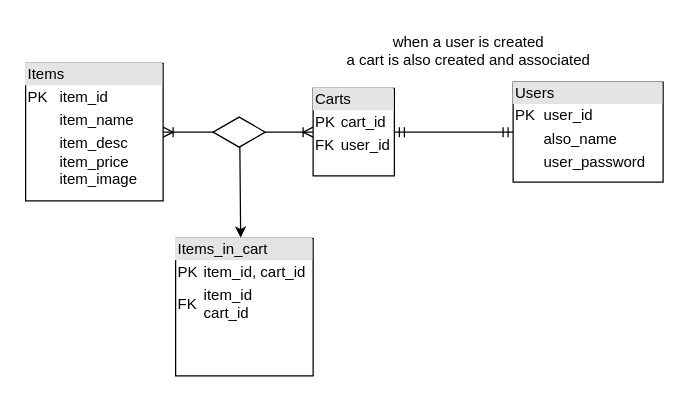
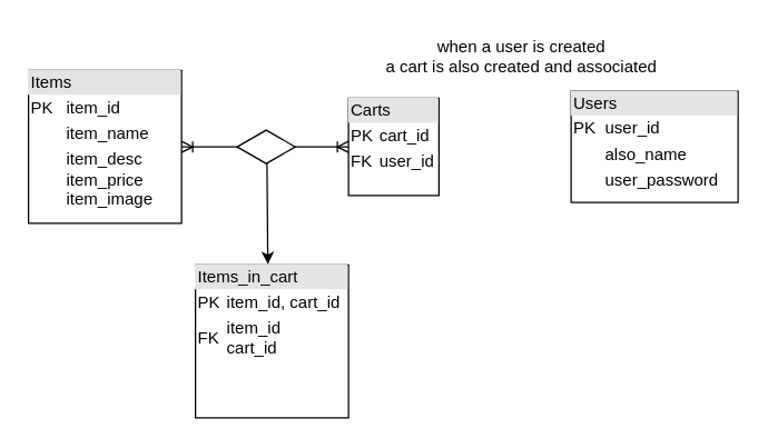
  <mxCell id="0" />
  <mxCell id="1" parent="0" />
  <mxCell id="2" value="&lt;div style=&quot;box-sizing:border-box;width:100%;background:#e4e4e4;padding:2px;&quot;&gt;&lt;font color=&quot;#000000&quot;&gt;Items&lt;/font&gt;&lt;/div&gt;&lt;table style=&quot;width:100%;font-size:1em;&quot; cellpadding=&quot;2&quot; cellspacing=&quot;0&quot;&gt;&lt;tbody&gt;&lt;tr&gt;&lt;td&gt;PK&lt;/td&gt;&lt;td&gt;item_id&lt;/td&gt;&lt;/tr&gt;&lt;tr&gt;&lt;td&gt;&lt;br&gt;&lt;/td&gt;&lt;td&gt;item_name&lt;/td&gt;&lt;/tr&gt;&lt;tr&gt;&lt;td&gt;&lt;/td&gt;&lt;td&gt;item_desc&lt;br&gt;item_price&lt;br&gt;item_image&lt;/td&gt;&lt;/tr&gt;&lt;/tbody&gt;&lt;/table&gt;" style="verticalAlign=top;align=left;overflow=fill;html=1;whiteSpace=wrap;strokeColor=default;fillStyle=auto;" vertex="1" parent="1"><mxGeometry x="20" y="50" width="110" height="110" as="geometry" /></mxCell>
  <mxCell id="3" value="&lt;div style=&quot;box-sizing:border-box;width:100%;background:#e4e4e4;padding:2px;&quot;&gt;&lt;font color=&quot;#000000&quot;&gt;Users&lt;/font&gt;&lt;/div&gt;&lt;table style=&quot;width:100%;font-size:1em;&quot; cellpadding=&quot;2&quot; cellspacing=&quot;0&quot;&gt;&lt;tbody&gt;&lt;tr&gt;&lt;td&gt;PK&lt;/td&gt;&lt;td&gt;user_id&lt;/td&gt;&lt;/tr&gt;&lt;tr&gt;&lt;td&gt;&lt;br&gt;&lt;/td&gt;&lt;td&gt;also_name&lt;/td&gt;&lt;/tr&gt;&lt;tr&gt;&lt;td&gt;&lt;/td&gt;&lt;td&gt;user_password&lt;/td&gt;&lt;/tr&gt;&lt;/tbody&gt;&lt;/table&gt;" style="verticalAlign=top;align=left;overflow=fill;html=1;whiteSpace=wrap;strokeColor=default;fillStyle=auto;" vertex="1" parent="1"><mxGeometry x="410" y="65" width="120" height="80" as="geometry" /></mxCell>
  <mxCell id="4" value="&lt;div style=&quot;box-sizing:border-box;width:100%;background:#e4e4e4;padding:2px;&quot;&gt;&lt;font color=&quot;#000000&quot;&gt;Carts&lt;/font&gt;&lt;/div&gt;&lt;table style=&quot;width:100%;font-size:1em;&quot; cellpadding=&quot;2&quot; cellspacing=&quot;0&quot;&gt;&lt;tbody&gt;&lt;tr&gt;&lt;td&gt;PK&lt;/td&gt;&lt;td&gt;cart_id&lt;/td&gt;&lt;/tr&gt;&lt;tr&gt;&lt;td&gt;FK&lt;/td&gt;&lt;td&gt;user_id&lt;/td&gt;&lt;/tr&gt;&lt;/tbody&gt;&lt;/table&gt;" style="verticalAlign=top;align=left;overflow=fill;html=1;whiteSpace=wrap;strokeColor=default;fillStyle=auto;" vertex="1" parent="1"><mxGeometry x="250" y="70" width="65" height="70" as="geometry" /></mxCell>
- <mxCell id="5" value="" style="edgeStyle=entityRelationEdgeStyle;fontSize=12;html=1;endArrow=ERmandOne;startArrow=ERmandOne;rounded=0;entryX=0;entryY=0.5;entryDx=0;entryDy=0;exitX=1;exitY=0.5;exitDx=0;exitDy=0;" edge="1" parent="1" source="4" target="3"><mxGeometry width="100" height="100" relative="1" as="geometry"><mxPoint x="350" y="200" as="sourcePoint" /><mxPoint x="450" y="100" as="targetPoint" /></mxGeometry></mxCell>
  <mxCell id="6" value="" style="edgeStyle=entityRelationEdgeStyle;fontSize=12;html=1;endArrow=ERoneToMany;startArrow=ERoneToMany;rounded=0;entryX=0;entryY=0.5;entryDx=0;entryDy=0;exitX=1;exitY=0.5;exitDx=0;exitDy=0;" edge="1" parent="1" source="2" target="4"><mxGeometry width="100" height="100" relative="1" as="geometry"><mxPoint x="180" y="310" as="sourcePoint" /><mxPoint x="280" y="210" as="targetPoint" /></mxGeometry></mxCell>
  <mxCell id="7" value="" style="endArrow=classic;html=1;rounded=0;exitX=0.513;exitY=0.902;exitDx=0;exitDy=0;exitPerimeter=0;entryX=0.473;entryY=-0.005;entryDx=0;entryDy=0;entryPerimeter=0;" edge="1" parent="1" source="9" target="8"><mxGeometry width="50" height="50" relative="1" as="geometry"><mxPoint x="191.298" y="115.95" as="sourcePoint" /><mxPoint x="190.38" y="200" as="targetPoint" /></mxGeometry></mxCell>
  <mxCell id="8" value="&lt;div style=&quot;box-sizing:border-box;width:100%;background:#e4e4e4;padding:2px;&quot;&gt;&lt;font color=&quot;#000000&quot;&gt;Items_in_cart&lt;/font&gt;&lt;/div&gt;&lt;table style=&quot;width:100%;font-size:1em;&quot; cellpadding=&quot;2&quot; cellspacing=&quot;0&quot;&gt;&lt;tbody&gt;&lt;tr&gt;&lt;td&gt;PK&lt;/td&gt;&lt;td&gt;item_id, cart_id&lt;/td&gt;&lt;/tr&gt;&lt;tr&gt;&lt;td&gt;FK&lt;/td&gt;&lt;td&gt;item_id&lt;br&gt;cart_id&lt;/td&gt;&lt;/tr&gt;&lt;/tbody&gt;&lt;/table&gt;" style="verticalAlign=top;align=left;overflow=fill;html=1;whiteSpace=wrap;strokeColor=default;fillStyle=auto;" vertex="1" parent="1"><mxGeometry x="140" y="190" width="110" height="110" as="geometry" /></mxCell>
  <mxCell id="9" value="" style="html=1;whiteSpace=wrap;aspect=fixed;shape=isoRectangle;" vertex="1" parent="1"><mxGeometry x="170" y="92.5" width="41.67" height="25" as="geometry" /></mxCell>
  <mxCell id="10" value="when a user is created&lt;br&gt;a cart is also created and associated" style="text;html=1;align=center;verticalAlign=middle;resizable=0;points=[];autosize=1;strokeColor=none;fillColor=none;" vertex="1" parent="1"><mxGeometry x="264" y="20" width="220" height="40" as="geometry" /></mxCell>
